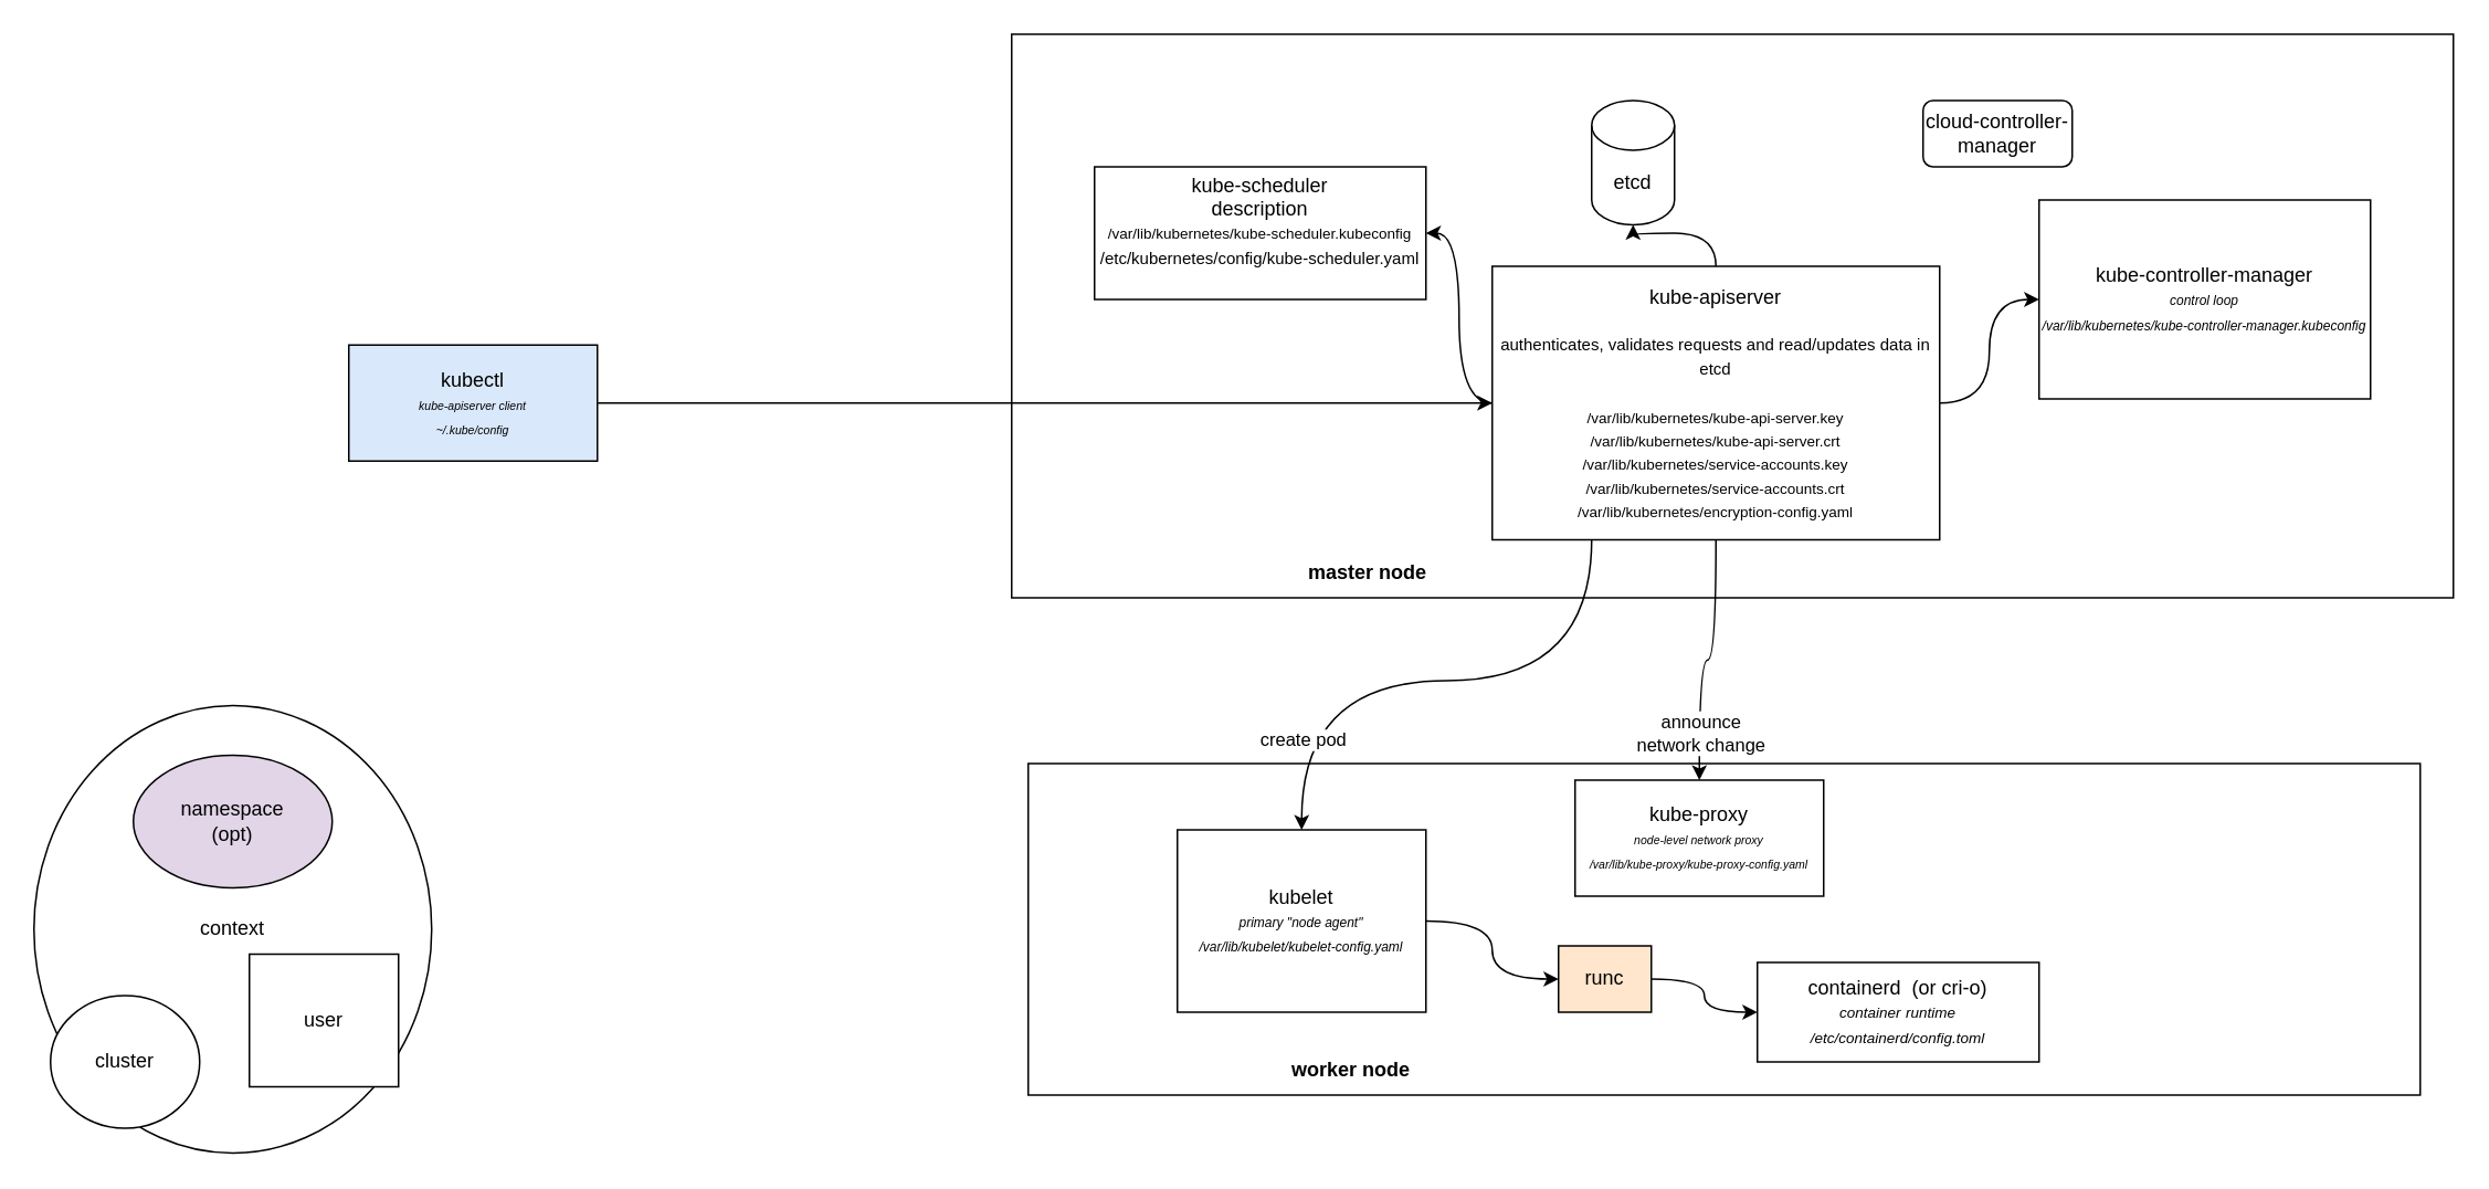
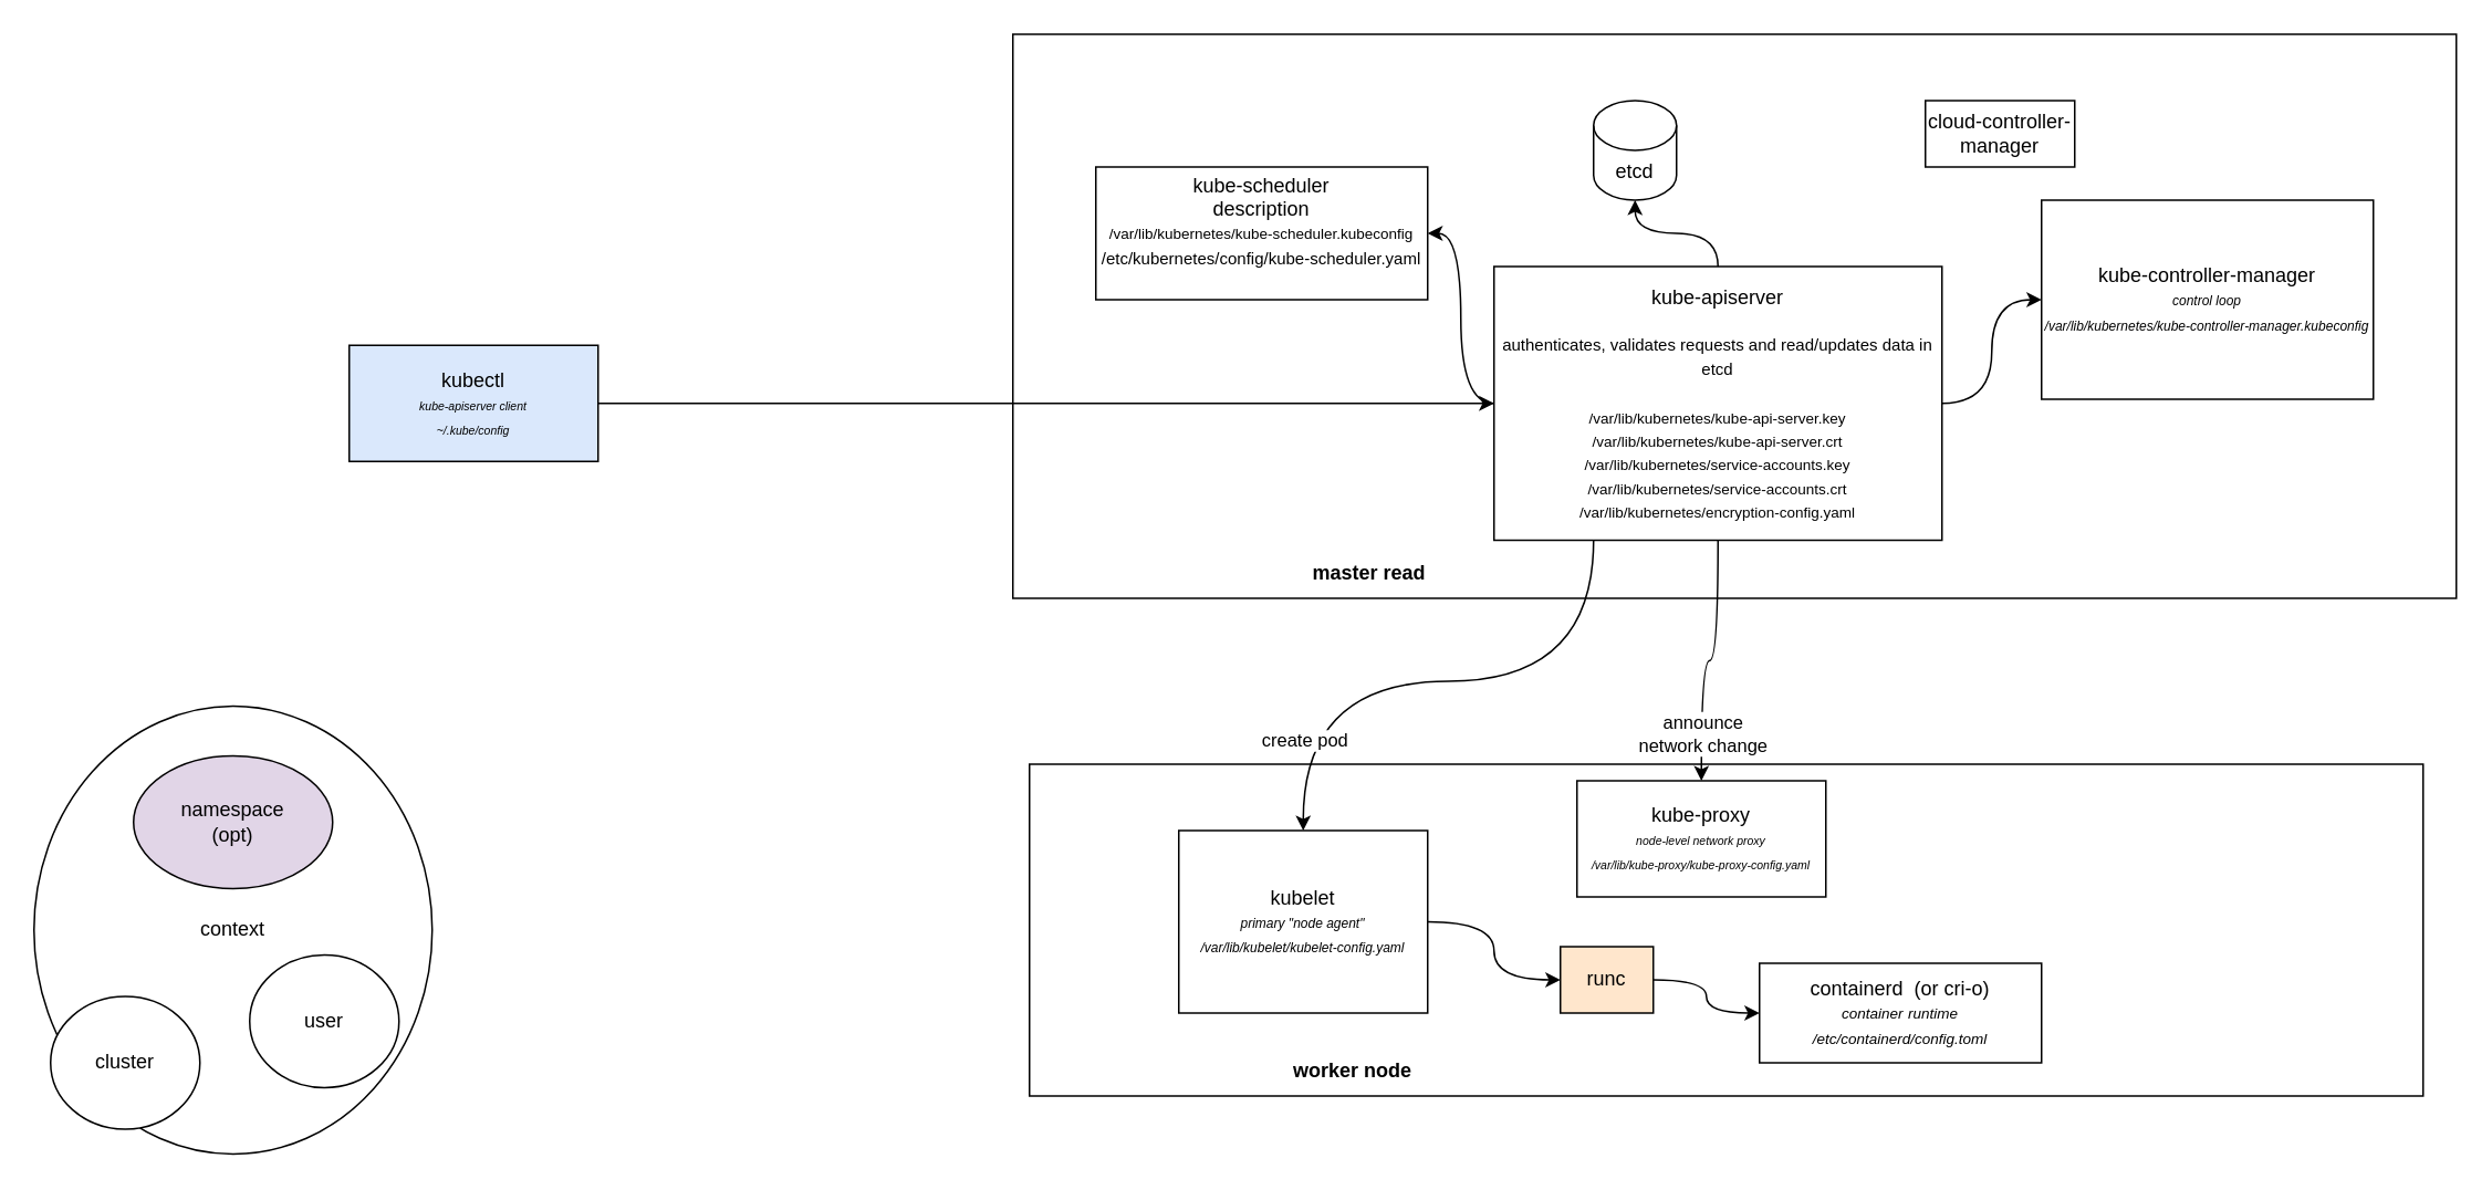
  <mxCell id="0" />
  <mxCell id="1" parent="0" />
  <mxCell id="2" value="" style="rounded=0;whiteSpace=wrap;html=1;" parent="1" vertex="1"><mxGeometry x="620" y="460" width="840" height="200" as="geometry" /></mxCell>
  <mxCell id="3" value="" style="rounded=0;whiteSpace=wrap;html=1;" parent="1" vertex="1"><mxGeometry x="610" y="20" width="870" height="340" as="geometry" /></mxCell>
  <mxCell id="4" style="edgeStyle=orthogonalEdgeStyle;rounded=0;orthogonalLoop=1;jettySize=auto;html=1;entryX=0.5;entryY=0;entryDx=0;entryDy=0;curved=1;" parent="1" source="10" target="18" edge="1"><mxGeometry relative="1" as="geometry"><Array as="points"><mxPoint x="960" y="410" /><mxPoint x="785" y="410" /></Array></mxGeometry></mxCell>
  <mxCell id="5" value="create pod" style="edgeLabel;html=1;align=center;verticalAlign=middle;resizable=0;points=[];" parent="4" vertex="1" connectable="0"><mxGeometry x="0.685" relative="1" as="geometry"><mxPoint as="offset" /></mxGeometry></mxCell>
  <mxCell id="6" style="edgeStyle=orthogonalEdgeStyle;rounded=0;orthogonalLoop=1;jettySize=auto;html=1;entryX=0.5;entryY=0;entryDx=0;entryDy=0;curved=1;" parent="1" source="10" target="19" edge="1"><mxGeometry relative="1" as="geometry" /></mxCell>
  <mxCell id="7" value="announce&lt;div&gt;network change&lt;/div&gt;" style="edgeLabel;html=1;align=center;verticalAlign=middle;resizable=0;points=[];" parent="6" vertex="1" connectable="0"><mxGeometry x="0.629" relative="1" as="geometry"><mxPoint as="offset" /></mxGeometry></mxCell>
  <mxCell id="8" style="edgeStyle=orthogonalEdgeStyle;rounded=0;orthogonalLoop=1;jettySize=auto;html=1;entryX=1;entryY=0.5;entryDx=0;entryDy=0;curved=1;" parent="1" source="10" target="11" edge="1"><mxGeometry relative="1" as="geometry" /></mxCell>
  <mxCell id="9" style="edgeStyle=orthogonalEdgeStyle;rounded=0;orthogonalLoop=1;jettySize=auto;html=1;curved=1;" parent="1" source="10" target="13" edge="1"><mxGeometry relative="1" as="geometry" /></mxCell>
  <mxCell id="10" value="kube-apiserver&lt;div&gt;&lt;br&gt;&lt;div&gt;&lt;font style=&quot;font-size: 10px;&quot;&gt;authenticates, validates requests and read/updates data in etcd&lt;/font&gt;&lt;/div&gt;&lt;div&gt;&lt;font style=&quot;font-size: 10px;&quot;&gt;&lt;br&gt;&lt;/font&gt;&lt;/div&gt;&lt;div&gt;&lt;font style=&quot;font-size: 9px;&quot;&gt;/var/lib/kubernetes/kube-api-server.key&lt;/font&gt;&lt;/div&gt;&lt;div&gt;&lt;font style=&quot;font-size: 9px;&quot;&gt;/var/lib/kubernetes/kube-api-server.crt&lt;br&gt;&lt;/font&gt;&lt;/div&gt;&lt;div&gt;&lt;font style=&quot;font-size: 9px;&quot;&gt;/var/lib/kubernetes/service-accounts.key&lt;br&gt;&lt;/font&gt;&lt;/div&gt;&lt;div&gt;&lt;font style=&quot;font-size: 9px;&quot;&gt;/var/lib/kubernetes/service-accounts.crt&lt;br&gt;&lt;/font&gt;&lt;/div&gt;&lt;div&gt;&lt;span style=&quot;font-size: 9px;&quot;&gt;/var/lib/kubernetes/encryption-config.yaml&lt;/span&gt;&lt;br&gt;&lt;/div&gt;&lt;/div&gt;" style="rounded=0;whiteSpace=wrap;html=1;" parent="1" vertex="1"><mxGeometry x="900" y="160" width="270" height="165" as="geometry" /></mxCell>
  <mxCell id="11" value="kube-scheduler&lt;div&gt;description&lt;/div&gt;&lt;div&gt;&lt;font style=&quot;font-size: 9px;&quot;&gt;/var/lib/kubernetes/kube-scheduler.kubeconfig&lt;/font&gt;&lt;/div&gt;&lt;div&gt;&lt;font size=&quot;1&quot;&gt;/etc/kubernetes/config/kube-scheduler.yaml&lt;br&gt;&lt;/font&gt;&lt;div&gt;&lt;br&gt;&lt;/div&gt;&lt;/div&gt;" style="rounded=0;whiteSpace=wrap;html=1;" parent="1" vertex="1"><mxGeometry x="660" y="100" width="200" height="80" as="geometry" /></mxCell>
- <mxCell id="12" value="etcd" style="shape=cylinder3;whiteSpace=wrap;html=1;boundedLbl=1;backgroundOutline=1;size=15;" parent="1" vertex="1"><mxGeometry x="960" y="60" width="50" height="75" as="geometry" /></mxCell>
+ <mxCell id="12" value="etcd" style="shape=cylinder3;whiteSpace=wrap;html=1;boundedLbl=1;backgroundOutline=1;size=15;" parent="1" vertex="1"><mxGeometry x="960" y="60" width="50" height="60" as="geometry" /></mxCell>
  <mxCell id="13" value="&lt;font style=&quot;font-size: 12px;&quot;&gt;kube-controller-manager&lt;/font&gt;&lt;div&gt;&lt;i&gt;&lt;font style=&quot;font-size: 8px;&quot;&gt;control loop&lt;/font&gt;&lt;/i&gt;&lt;/div&gt;&lt;div&gt;&lt;i&gt;&lt;font style=&quot;font-size: 8px;&quot;&gt;/var/lib/kubernetes/kube-controller-manager.kubeconfig&lt;/font&gt;&lt;/i&gt;&lt;/div&gt;" style="rounded=0;whiteSpace=wrap;html=1;" parent="1" vertex="1"><mxGeometry x="1230" y="120" width="200" height="120" as="geometry" /></mxCell>
- <mxCell id="14" value="cloud-controller-manager" style="whiteSpace=wrap;html=1;rounded=1;" parent="1" vertex="1"><mxGeometry x="1160" y="60" width="90" height="40" as="geometry" /></mxCell>
- <mxCell id="15" value="master node" style="text;html=1;align=center;verticalAlign=middle;whiteSpace=wrap;rounded=0;fontStyle=1" parent="1" vertex="1"><mxGeometry x="760" y="330" width="130" height="30" as="geometry" /></mxCell>
+ <mxCell id="14" value="cloud-controller-manager" style="rounded=0;whiteSpace=wrap;html=1;" parent="1" vertex="1"><mxGeometry x="1160" y="60" width="90" height="40" as="geometry" /></mxCell>
+ <mxCell id="15" value="master read" style="text;html=1;align=center;verticalAlign=middle;whiteSpace=wrap;rounded=0;fontStyle=1" parent="1" vertex="1"><mxGeometry x="760" y="330" width="130" height="30" as="geometry" /></mxCell>
  <mxCell id="16" value="worker node" style="text;html=1;align=center;verticalAlign=middle;whiteSpace=wrap;rounded=0;fontStyle=1" parent="1" vertex="1"><mxGeometry x="750" y="630" width="130" height="30" as="geometry" /></mxCell>
  <mxCell id="17" style="edgeStyle=orthogonalEdgeStyle;rounded=0;orthogonalLoop=1;jettySize=auto;html=1;curved=1;" parent="1" source="18" target="23" edge="1"><mxGeometry relative="1" as="geometry"><mxPoint x="980" y="540" as="targetPoint" /></mxGeometry></mxCell>
  <mxCell id="18" value="kubelet&lt;div&gt;&lt;i&gt;&lt;font style=&quot;font-size: 8px;&quot;&gt;primary &quot;node agent&quot;&lt;/font&gt;&lt;/i&gt;&lt;/div&gt;&lt;div&gt;&lt;i&gt;&lt;font style=&quot;font-size: 8px;&quot;&gt;/var/lib/kubelet/kubelet-config.yaml&lt;/font&gt;&lt;/i&gt;&lt;/div&gt;" style="rounded=0;whiteSpace=wrap;html=1;" parent="1" vertex="1"><mxGeometry x="710" y="500" width="150" height="110" as="geometry" /></mxCell>
  <mxCell id="19" value="kube-proxy&lt;div style=&quot;&quot;&gt;&lt;font style=&quot;font-size: 7px;&quot;&gt;&lt;i&gt;node-level network proxy&lt;/i&gt;&lt;/font&gt;&lt;/div&gt;&lt;div style=&quot;&quot;&gt;&lt;font style=&quot;font-size: 7px;&quot;&gt;&lt;i&gt;/var/lib/kube-proxy/kube-proxy-config.yaml&lt;/i&gt;&lt;/font&gt;&lt;/div&gt;" style="rounded=0;whiteSpace=wrap;html=1;" parent="1" vertex="1"><mxGeometry x="950" y="470" width="150" height="70" as="geometry" /></mxCell>
  <mxCell id="20" value="containerd&amp;nbsp; (or&lt;span style=&quot;background-color: initial;&quot;&gt;&amp;nbsp;&lt;/span&gt;&lt;span style=&quot;background-color: initial;&quot;&gt;cri-o)&lt;/span&gt;&lt;div style=&quot;&quot;&gt;&lt;span style=&quot;background-color: initial;&quot;&gt;&lt;i style=&quot;&quot;&gt;&lt;font style=&quot;font-size: 9px;&quot;&gt;container&lt;/font&gt;&lt;font style=&quot;font-size: 11px;&quot;&gt; &lt;/font&gt;&lt;font style=&quot;font-size: 9px;&quot;&gt;runtime&lt;/font&gt;&lt;/i&gt;&lt;/span&gt;&lt;/div&gt;&lt;div style=&quot;&quot;&gt;&lt;span style=&quot;background-color: initial;&quot;&gt;&lt;i style=&quot;&quot;&gt;&lt;font style=&quot;font-size: 9px;&quot;&gt;/etc/containerd/config.toml&lt;/font&gt;&lt;/i&gt;&lt;/span&gt;&lt;/div&gt;" style="rounded=0;whiteSpace=wrap;html=1;" parent="1" vertex="1"><mxGeometry x="1060" y="580" width="170" height="60" as="geometry" /></mxCell>
  <mxCell id="21" style="edgeStyle=orthogonalEdgeStyle;rounded=0;orthogonalLoop=1;jettySize=auto;html=1;entryX=0.5;entryY=1;entryDx=0;entryDy=0;entryPerimeter=0;curved=1;" parent="1" source="10" target="12" edge="1"><mxGeometry relative="1" as="geometry" /></mxCell>
  <mxCell id="22" style="edgeStyle=orthogonalEdgeStyle;rounded=0;orthogonalLoop=1;jettySize=auto;html=1;entryX=0;entryY=0.5;entryDx=0;entryDy=0;curved=1;" parent="1" source="23" target="20" edge="1"><mxGeometry relative="1" as="geometry" /></mxCell>
  <mxCell id="23" value="runc" style="rounded=0;whiteSpace=wrap;html=1;fillColor=#ffe6cc;" parent="1" vertex="1"><mxGeometry x="940" y="570" width="56" height="40" as="geometry" /></mxCell>
  <mxCell id="24" value="context" style="ellipse;whiteSpace=wrap;html=1;" vertex="1" parent="1"><mxGeometry x="20" y="425" width="240" height="270" as="geometry" /></mxCell>
  <mxCell id="25" value="cluster" style="ellipse;whiteSpace=wrap;html=1;" vertex="1" parent="1"><mxGeometry x="30" y="600" width="90" height="80" as="geometry" /></mxCell>
- <mxCell id="26" value="user" style="whiteSpace=wrap;html=1;rounded=0;" vertex="1" parent="1"><mxGeometry x="150" y="575" width="90" height="80" as="geometry" /></mxCell>
+ <mxCell id="26" value="user" style="ellipse;whiteSpace=wrap;html=1;" vertex="1" parent="1"><mxGeometry x="150" y="575" width="90" height="80" as="geometry" /></mxCell>
  <mxCell id="27" value="namespace&lt;div&gt;(opt)&lt;/div&gt;" style="ellipse;whiteSpace=wrap;html=1;fillColor=#e1d5e7;" vertex="1" parent="1"><mxGeometry x="80" y="455" width="120" height="80" as="geometry" /></mxCell>
  <mxCell id="28" style="edgeStyle=orthogonalEdgeStyle;rounded=0;orthogonalLoop=1;jettySize=auto;html=1;curved=1;" edge="1" parent="1" source="29" target="10"><mxGeometry relative="1" as="geometry" /></mxCell>
  <mxCell id="29" value="kubectl&lt;div style=&quot;&quot;&gt;&lt;font style=&quot;font-size: 7px;&quot;&gt;&lt;i&gt;kube-apiserver client&lt;/i&gt;&lt;/font&gt;&lt;/div&gt;&lt;div style=&quot;&quot;&gt;&lt;font style=&quot;font-size: 7px;&quot;&gt;&lt;i&gt;~/.kube/config&lt;/i&gt;&lt;/font&gt;&lt;/div&gt;" style="rounded=0;whiteSpace=wrap;html=1;fillColor=#dae8fc;" vertex="1" parent="1"><mxGeometry x="210" y="207.5" width="150" height="70" as="geometry" /></mxCell>
